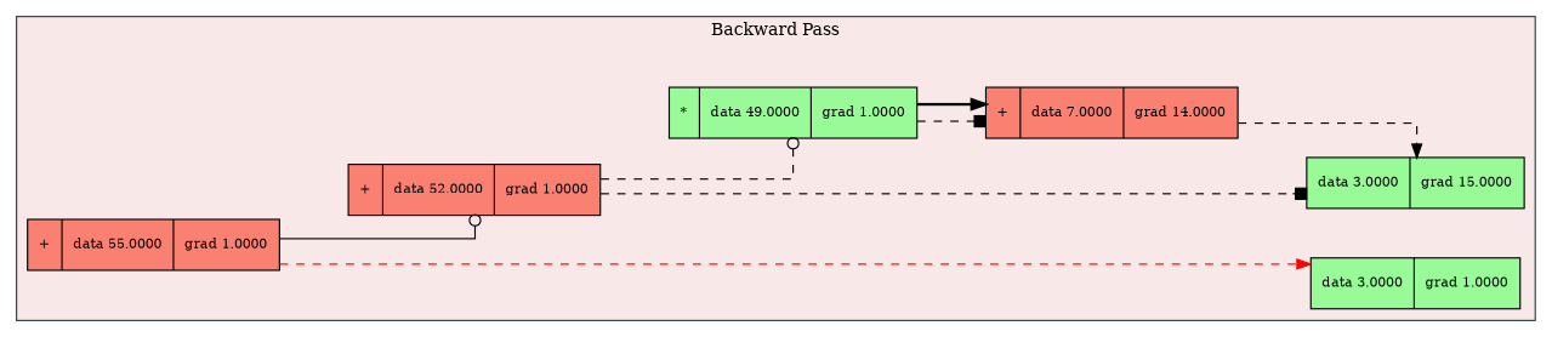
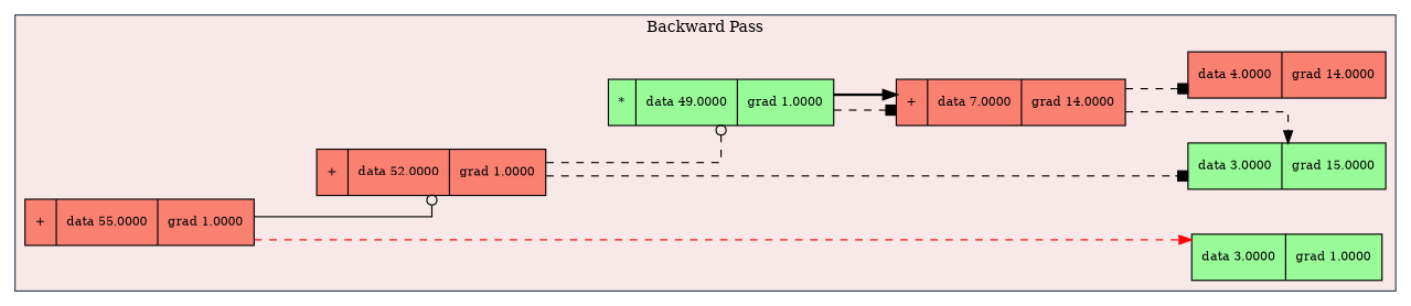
  digraph {
    bgcolor="#ffffff"
    compound=true
    nodesep=0.5
    rankdir=LR
    ranksep=0.7
    splines=ortho
    title="Backward Computation Graph"
    node [fillcolor=salmon fontsize=10 shape=record style=filled]
    edge [color=black style=dashed weight=2 arrowhead=box]
    n1 [fillcolor=palegreen label="{data 3.0000 | grad 1.0000}"]
+   n2 [label="{data 4.0000 | grad 14.0000}"]
    n3 [fillcolor=palegreen label="{data 3.0000 | grad 15.0000}"]
    n4 [label="{+ | data 7.0000 | grad 14.0000}"]
    n5 [fillcolor=palegreen label="{* | data 49.0000 | grad 1.0000}"]
    n6 [label="{+ | data 52.0000 | grad 1.0000}"]
    n7 [label="{+ | data 55.0000 | grad 1.0000}"]
    subgraph cluster_1 {
      color="#2c3e50"
      fillcolor="#f8e8e8"
      fontsize=12
      label="Backward Pass"
      style=filled
      n4
      n5
      n6
      n7
      subgraph sub_2 {
        color="#2c3e50"
        fillcolor="#f8e8e8"
        fontsize=12
        label="Backward Pass"
        rank=same
        style=filled
        n1
+       n2
        n3
      }
    }
+   n4 -> n2
    n4 -> n3 [arrowhead=normal]
    n5 -> n4
    n5 -> n4 [style=bold arrowhead=normal]
    n6 -> n3
    n6 -> n5 [arrowhead=odot]
    n7 -> n1 [color=red arrowhead=normal]
    n7 -> n6 [style=solid arrowhead=odot]
  }
